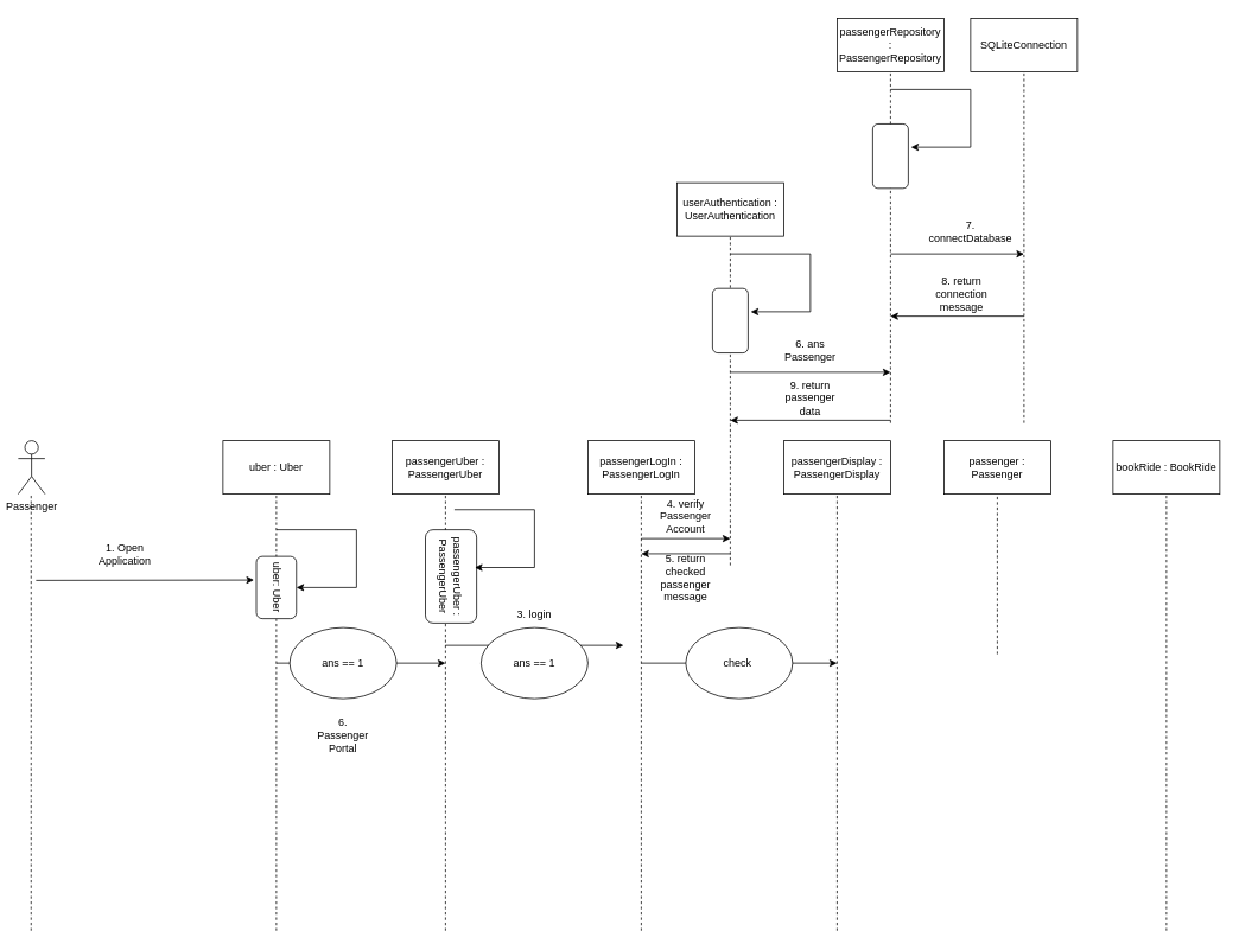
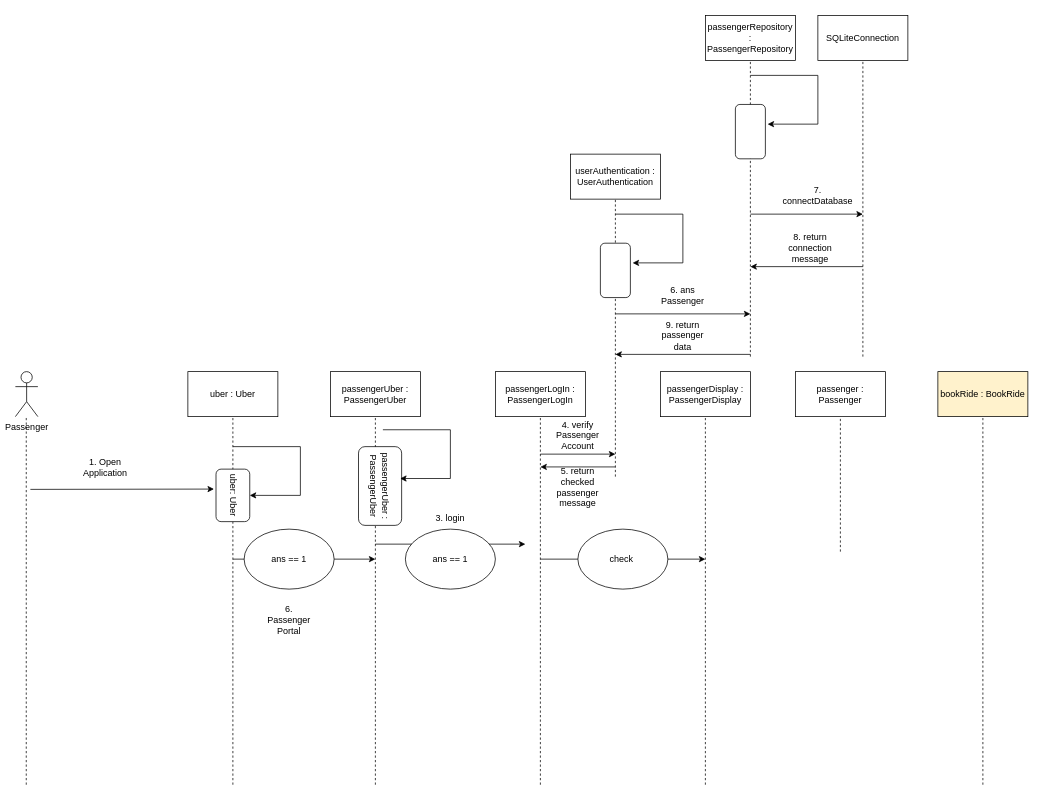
  <mxCell id="0" />
  <mxCell id="1" parent="0" />
  <mxCell id="2" value="uber : Uber" style="rounded=0;whiteSpace=wrap;html=1;" parent="1" vertex="1"><mxGeometry x="250" y="495" width="120" height="60" as="geometry" /></mxCell>
  <mxCell id="3" value="Passenger" style="shape=umlActor;verticalLabelPosition=bottom;verticalAlign=top;html=1;outlineConnect=0;" parent="1" vertex="1"><mxGeometry x="20" y="495" width="30" height="60" as="geometry" /></mxCell>
  <mxCell id="4" value="" style="endArrow=none;dashed=1;html=1;rounded=0;entryX=0.5;entryY=1;entryDx=0;entryDy=0;" parent="1" target="2" edge="1"><mxGeometry width="50" height="50" relative="1" as="geometry"><mxPoint x="310" y="1045.8" as="sourcePoint" /><mxPoint x="335" y="665" as="targetPoint" /></mxGeometry></mxCell>
  <mxCell id="5" value="uber: Uber" style="rounded=1;whiteSpace=wrap;html=1;rotation=90;" parent="1" vertex="1"><mxGeometry x="275" y="637.5" width="70" height="45" as="geometry" /></mxCell>
  <mxCell id="6" value="" style="endArrow=classic;html=1;rounded=0;entryX=0.5;entryY=0;entryDx=0;entryDy=0;" parent="1" target="5" edge="1"><mxGeometry width="50" height="50" relative="1" as="geometry"><mxPoint x="310" y="595" as="sourcePoint" /><mxPoint x="410" y="595" as="targetPoint" /><Array as="points"><mxPoint x="400" y="595" /><mxPoint x="400" y="660" /></Array></mxGeometry></mxCell>
  <mxCell id="7" value="" style="endArrow=none;dashed=1;html=1;rounded=0;entryX=0.5;entryY=1;entryDx=0;entryDy=0;" parent="1" edge="1"><mxGeometry width="50" height="50" relative="1" as="geometry"><mxPoint x="34.5" y="1045.8" as="sourcePoint" /><mxPoint x="34.5" y="555" as="targetPoint" /></mxGeometry></mxCell>
  <mxCell id="8" value="" style="endArrow=classic;html=1;rounded=0;entryX=0.38;entryY=1.06;entryDx=0;entryDy=0;entryPerimeter=0;" parent="1" target="5" edge="1"><mxGeometry width="50" height="50" relative="1" as="geometry"><mxPoint x="40" y="652" as="sourcePoint" /><mxPoint x="410" y="715" as="targetPoint" /></mxGeometry></mxCell>
  <mxCell id="9" value="1. Open Application" style="text;html=1;strokeColor=none;fillColor=none;align=center;verticalAlign=middle;whiteSpace=wrap;rounded=0;" parent="1" vertex="1"><mxGeometry x="110" y="607.5" width="60" height="30" as="geometry" /></mxCell>
  <mxCell id="10" value="passengerUber : PassengerUber" style="rounded=0;whiteSpace=wrap;html=1;" parent="1" vertex="1"><mxGeometry x="440" y="495" width="120" height="60" as="geometry" /></mxCell>
  <mxCell id="11" value="" style="endArrow=none;dashed=1;html=1;rounded=0;entryX=0.5;entryY=1;entryDx=0;entryDy=0;" parent="1" target="10" edge="1"><mxGeometry width="50" height="50" relative="1" as="geometry"><mxPoint x="500" y="1045.8" as="sourcePoint" /><mxPoint x="525" y="665" as="targetPoint" /></mxGeometry></mxCell>
  <mxCell id="12" value="" style="endArrow=classic;html=1;rounded=0;" parent="1" edge="1"><mxGeometry width="50" height="50" relative="1" as="geometry"><mxPoint x="310" y="745" as="sourcePoint" /><mxPoint x="500" y="745" as="targetPoint" /></mxGeometry></mxCell>
  <mxCell id="13" value="passenger : Passenger" style="rounded=0;whiteSpace=wrap;html=1;" parent="1" vertex="1"><mxGeometry x="1060" y="495" width="120" height="60" as="geometry" /></mxCell>
  <mxCell id="14" value="" style="endArrow=none;dashed=1;html=1;rounded=0;entryX=0.5;entryY=1;entryDx=0;entryDy=0;" parent="1" target="13" edge="1"><mxGeometry width="50" height="50" relative="1" as="geometry"><mxPoint x="1120" y="735" as="sourcePoint" /><mxPoint x="1145" y="665" as="targetPoint" /></mxGeometry></mxCell>
  <mxCell id="15" value="ans == 1" style="ellipse;whiteSpace=wrap;html=1;" parent="1" vertex="1"><mxGeometry x="325" y="705" width="120" height="80" as="geometry" /></mxCell>
  <mxCell id="16" value="passengerDisplay : PassengerDisplay" style="rounded=0;whiteSpace=wrap;html=1;" parent="1" vertex="1"><mxGeometry x="880" y="495" width="120" height="60" as="geometry" /></mxCell>
  <mxCell id="17" value="" style="endArrow=none;dashed=1;html=1;rounded=0;entryX=0.5;entryY=1;entryDx=0;entryDy=0;" parent="1" target="16" edge="1"><mxGeometry width="50" height="50" relative="1" as="geometry"><mxPoint x="940" y="1045.8" as="sourcePoint" /><mxPoint x="965" y="665" as="targetPoint" /></mxGeometry></mxCell>
  <mxCell id="18" value="passengerUber : PassengerUber" style="rounded=1;whiteSpace=wrap;html=1;rotation=90;" parent="1" vertex="1"><mxGeometry x="453.75" y="618.75" width="105" height="57.5" as="geometry" /></mxCell>
  <mxCell id="19" value="" style="endArrow=classic;html=1;rounded=0;entryX=0.5;entryY=0;entryDx=0;entryDy=0;" parent="1" edge="1"><mxGeometry width="50" height="50" relative="1" as="geometry"><mxPoint x="510" y="572.5" as="sourcePoint" /><mxPoint x="533" y="637.5" as="targetPoint" /><Array as="points"><mxPoint x="600" y="572.5" /><mxPoint x="600" y="637.5" /></Array></mxGeometry></mxCell>
  <mxCell id="20" value="" style="endArrow=classic;html=1;rounded=0;" parent="1" edge="1"><mxGeometry width="50" height="50" relative="1" as="geometry"><mxPoint x="500" y="725" as="sourcePoint" /><mxPoint x="700" y="725" as="targetPoint" /></mxGeometry></mxCell>
  <mxCell id="21" value="3. login" style="text;html=1;strokeColor=none;fillColor=none;align=center;verticalAlign=middle;whiteSpace=wrap;rounded=0;" parent="1" vertex="1"><mxGeometry x="570" y="675" width="60" height="30" as="geometry" /></mxCell>
  <mxCell id="22" value="6. Passenger Portal" style="text;html=1;strokeColor=none;fillColor=none;align=center;verticalAlign=middle;whiteSpace=wrap;rounded=0;" parent="1" vertex="1"><mxGeometry x="355" y="815" width="60" height="22.5" as="geometry" /></mxCell>
  <mxCell id="23" value="ans == 1" style="ellipse;whiteSpace=wrap;html=1;" vertex="1" parent="1"><mxGeometry x="540" y="705" width="120" height="80" as="geometry" /></mxCell>
  <mxCell id="24" value="passengerLogIn :&lt;br&gt;PassengerLogIn" style="rounded=0;whiteSpace=wrap;html=1;" vertex="1" parent="1"><mxGeometry x="660" y="495" width="120" height="60" as="geometry" /></mxCell>
  <mxCell id="25" value="" style="endArrow=none;dashed=1;html=1;rounded=0;entryX=0.5;entryY=1;entryDx=0;entryDy=0;" edge="1" parent="1" target="24"><mxGeometry width="50" height="50" relative="1" as="geometry"><mxPoint x="720" y="1045.8" as="sourcePoint" /><mxPoint x="745" y="665" as="targetPoint" /></mxGeometry></mxCell>
  <mxCell id="26" value="userAuthentication : UserAuthentication" style="rounded=0;whiteSpace=wrap;html=1;" vertex="1" parent="1"><mxGeometry x="760" y="205" width="120" height="60" as="geometry" /></mxCell>
  <mxCell id="27" value="" style="endArrow=none;dashed=1;html=1;rounded=0;entryX=0.5;entryY=1;entryDx=0;entryDy=0;" edge="1" parent="1" target="26"><mxGeometry width="50" height="50" relative="1" as="geometry"><mxPoint x="820" y="635" as="sourcePoint" /><mxPoint x="845" y="542.1" as="targetPoint" /></mxGeometry></mxCell>
  <mxCell id="28" value="" style="endArrow=classic;html=1;rounded=0;" edge="1" parent="1"><mxGeometry width="50" height="50" relative="1" as="geometry"><mxPoint x="720" y="605" as="sourcePoint" /><mxPoint x="820" y="605" as="targetPoint" /></mxGeometry></mxCell>
  <mxCell id="29" value="" style="rounded=1;whiteSpace=wrap;html=1;rotation=90;" vertex="1" parent="1"><mxGeometry x="783.75" y="340" width="72.5" height="40" as="geometry" /></mxCell>
  <mxCell id="30" value="" style="endArrow=classic;html=1;rounded=0;entryX=0.5;entryY=0;entryDx=0;entryDy=0;" edge="1" parent="1"><mxGeometry width="50" height="50" relative="1" as="geometry"><mxPoint x="820" y="285" as="sourcePoint" /><mxPoint x="843" y="350" as="targetPoint" /><Array as="points"><mxPoint x="910" y="285" /><mxPoint x="910" y="350" /></Array></mxGeometry></mxCell>
  <mxCell id="31" value="" style="endArrow=classic;html=1;rounded=0;" edge="1" parent="1"><mxGeometry width="50" height="50" relative="1" as="geometry"><mxPoint x="820" y="622.08" as="sourcePoint" /><mxPoint x="720" y="622.08" as="targetPoint" /></mxGeometry></mxCell>
  <mxCell id="32" value="4. verify&lt;br&gt;Passenger&lt;br&gt;Account" style="text;html=1;strokeColor=none;fillColor=none;align=center;verticalAlign=middle;whiteSpace=wrap;rounded=0;" vertex="1" parent="1"><mxGeometry x="740" y="565" width="60" height="30" as="geometry" /></mxCell>
  <mxCell id="33" value="5. return checked passenger message" style="text;html=1;strokeColor=none;fillColor=none;align=center;verticalAlign=middle;whiteSpace=wrap;rounded=0;" vertex="1" parent="1"><mxGeometry x="740" y="632.5" width="60" height="32.5" as="geometry" /></mxCell>
  <mxCell id="34" value="passengerRepository : PassengerRepository" style="rounded=0;whiteSpace=wrap;html=1;" vertex="1" parent="1"><mxGeometry x="940" y="20" width="120" height="60" as="geometry" /></mxCell>
  <mxCell id="35" value="" style="endArrow=none;dashed=1;html=1;rounded=0;entryX=0.5;entryY=1;entryDx=0;entryDy=0;" edge="1" parent="1" target="34"><mxGeometry width="50" height="50" relative="1" as="geometry"><mxPoint x="1000" y="475" as="sourcePoint" /><mxPoint x="1025" y="357.1" as="targetPoint" /></mxGeometry></mxCell>
  <mxCell id="36" value="" style="rounded=1;whiteSpace=wrap;html=1;rotation=90;" vertex="1" parent="1"><mxGeometry x="963.75" y="155" width="72.5" height="40" as="geometry" /></mxCell>
  <mxCell id="37" value="" style="endArrow=classic;html=1;rounded=0;entryX=0.5;entryY=0;entryDx=0;entryDy=0;" edge="1" parent="1"><mxGeometry width="50" height="50" relative="1" as="geometry"><mxPoint x="1000" y="100" as="sourcePoint" /><mxPoint x="1023" y="165" as="targetPoint" /><Array as="points"><mxPoint x="1090" y="100" /><mxPoint x="1090" y="165" /></Array></mxGeometry></mxCell>
  <mxCell id="38" value="6. ans&lt;br&gt;Passenger" style="text;html=1;strokeColor=none;fillColor=none;align=center;verticalAlign=middle;whiteSpace=wrap;rounded=0;" vertex="1" parent="1"><mxGeometry x="880" y="378" width="60" height="30" as="geometry" /></mxCell>
  <mxCell id="39" value="" style="endArrow=classic;html=1;rounded=0;" edge="1" parent="1"><mxGeometry width="50" height="50" relative="1" as="geometry"><mxPoint x="820" y="418" as="sourcePoint" /><mxPoint x="1000" y="418" as="targetPoint" /></mxGeometry></mxCell>
  <mxCell id="40" value="SQLiteConnection" style="rounded=0;whiteSpace=wrap;html=1;" vertex="1" parent="1"><mxGeometry x="1090" y="20" width="120" height="60" as="geometry" /></mxCell>
  <mxCell id="41" value="" style="endArrow=none;dashed=1;html=1;rounded=0;entryX=0.5;entryY=1;entryDx=0;entryDy=0;" edge="1" parent="1" target="40"><mxGeometry width="50" height="50" relative="1" as="geometry"><mxPoint x="1150" y="475" as="sourcePoint" /><mxPoint x="1175" y="357.1" as="targetPoint" /></mxGeometry></mxCell>
  <mxCell id="42" value="7. connectDatabase" style="text;html=1;strokeColor=none;fillColor=none;align=center;verticalAlign=middle;whiteSpace=wrap;rounded=0;" vertex="1" parent="1"><mxGeometry x="1060" y="245" width="60" height="30" as="geometry" /></mxCell>
  <mxCell id="43" value="" style="endArrow=classic;html=1;rounded=0;" edge="1" parent="1"><mxGeometry width="50" height="50" relative="1" as="geometry"><mxPoint x="1000" y="285" as="sourcePoint" /><mxPoint x="1150" y="285" as="targetPoint" /></mxGeometry></mxCell>
  <mxCell id="44" value="" style="endArrow=classic;html=1;rounded=0;" edge="1" parent="1"><mxGeometry width="50" height="50" relative="1" as="geometry"><mxPoint x="1150" y="355" as="sourcePoint" /><mxPoint x="1000" y="355" as="targetPoint" /></mxGeometry></mxCell>
  <mxCell id="45" value="8. return connection message" style="text;html=1;strokeColor=none;fillColor=none;align=center;verticalAlign=middle;whiteSpace=wrap;rounded=0;" vertex="1" parent="1"><mxGeometry x="1050" y="315" width="60" height="30" as="geometry" /></mxCell>
  <mxCell id="46" value="9. return passenger data" style="text;html=1;strokeColor=none;fillColor=none;align=center;verticalAlign=middle;whiteSpace=wrap;rounded=0;" vertex="1" parent="1"><mxGeometry x="880" y="432" width="60" height="30" as="geometry" /></mxCell>
  <mxCell id="47" value="" style="endArrow=classic;html=1;rounded=0;" edge="1" parent="1"><mxGeometry width="50" height="50" relative="1" as="geometry"><mxPoint x="1000" y="472" as="sourcePoint" /><mxPoint x="820" y="472" as="targetPoint" /></mxGeometry></mxCell>
  <mxCell id="48" value="" style="endArrow=classic;html=1;rounded=0;" edge="1" parent="1"><mxGeometry width="50" height="50" relative="1" as="geometry"><mxPoint x="720" y="745" as="sourcePoint" /><mxPoint x="940" y="745" as="targetPoint" /></mxGeometry></mxCell>
  <mxCell id="49" value="check&amp;nbsp;" style="ellipse;whiteSpace=wrap;html=1;" vertex="1" parent="1"><mxGeometry x="770" y="705" width="120" height="80" as="geometry" /></mxCell>
- <mxCell id="50" value="bookRide : BookRide" style="rounded=0;whiteSpace=wrap;html=1;" vertex="1" parent="1"><mxGeometry x="1250" y="495" width="120" height="60" as="geometry" /></mxCell>
+ <mxCell id="50" value="bookRide : BookRide" style="rounded=0;whiteSpace=wrap;html=1;fillColor=#fff2cc;" vertex="1" parent="1"><mxGeometry x="1250" y="495" width="120" height="60" as="geometry" /></mxCell>
  <mxCell id="51" value="" style="endArrow=none;dashed=1;html=1;rounded=0;entryX=0.5;entryY=1;entryDx=0;entryDy=0;" edge="1" parent="1" target="50"><mxGeometry width="50" height="50" relative="1" as="geometry"><mxPoint x="1310" y="1045.8" as="sourcePoint" /><mxPoint x="1335" y="665" as="targetPoint" /></mxGeometry></mxCell>
